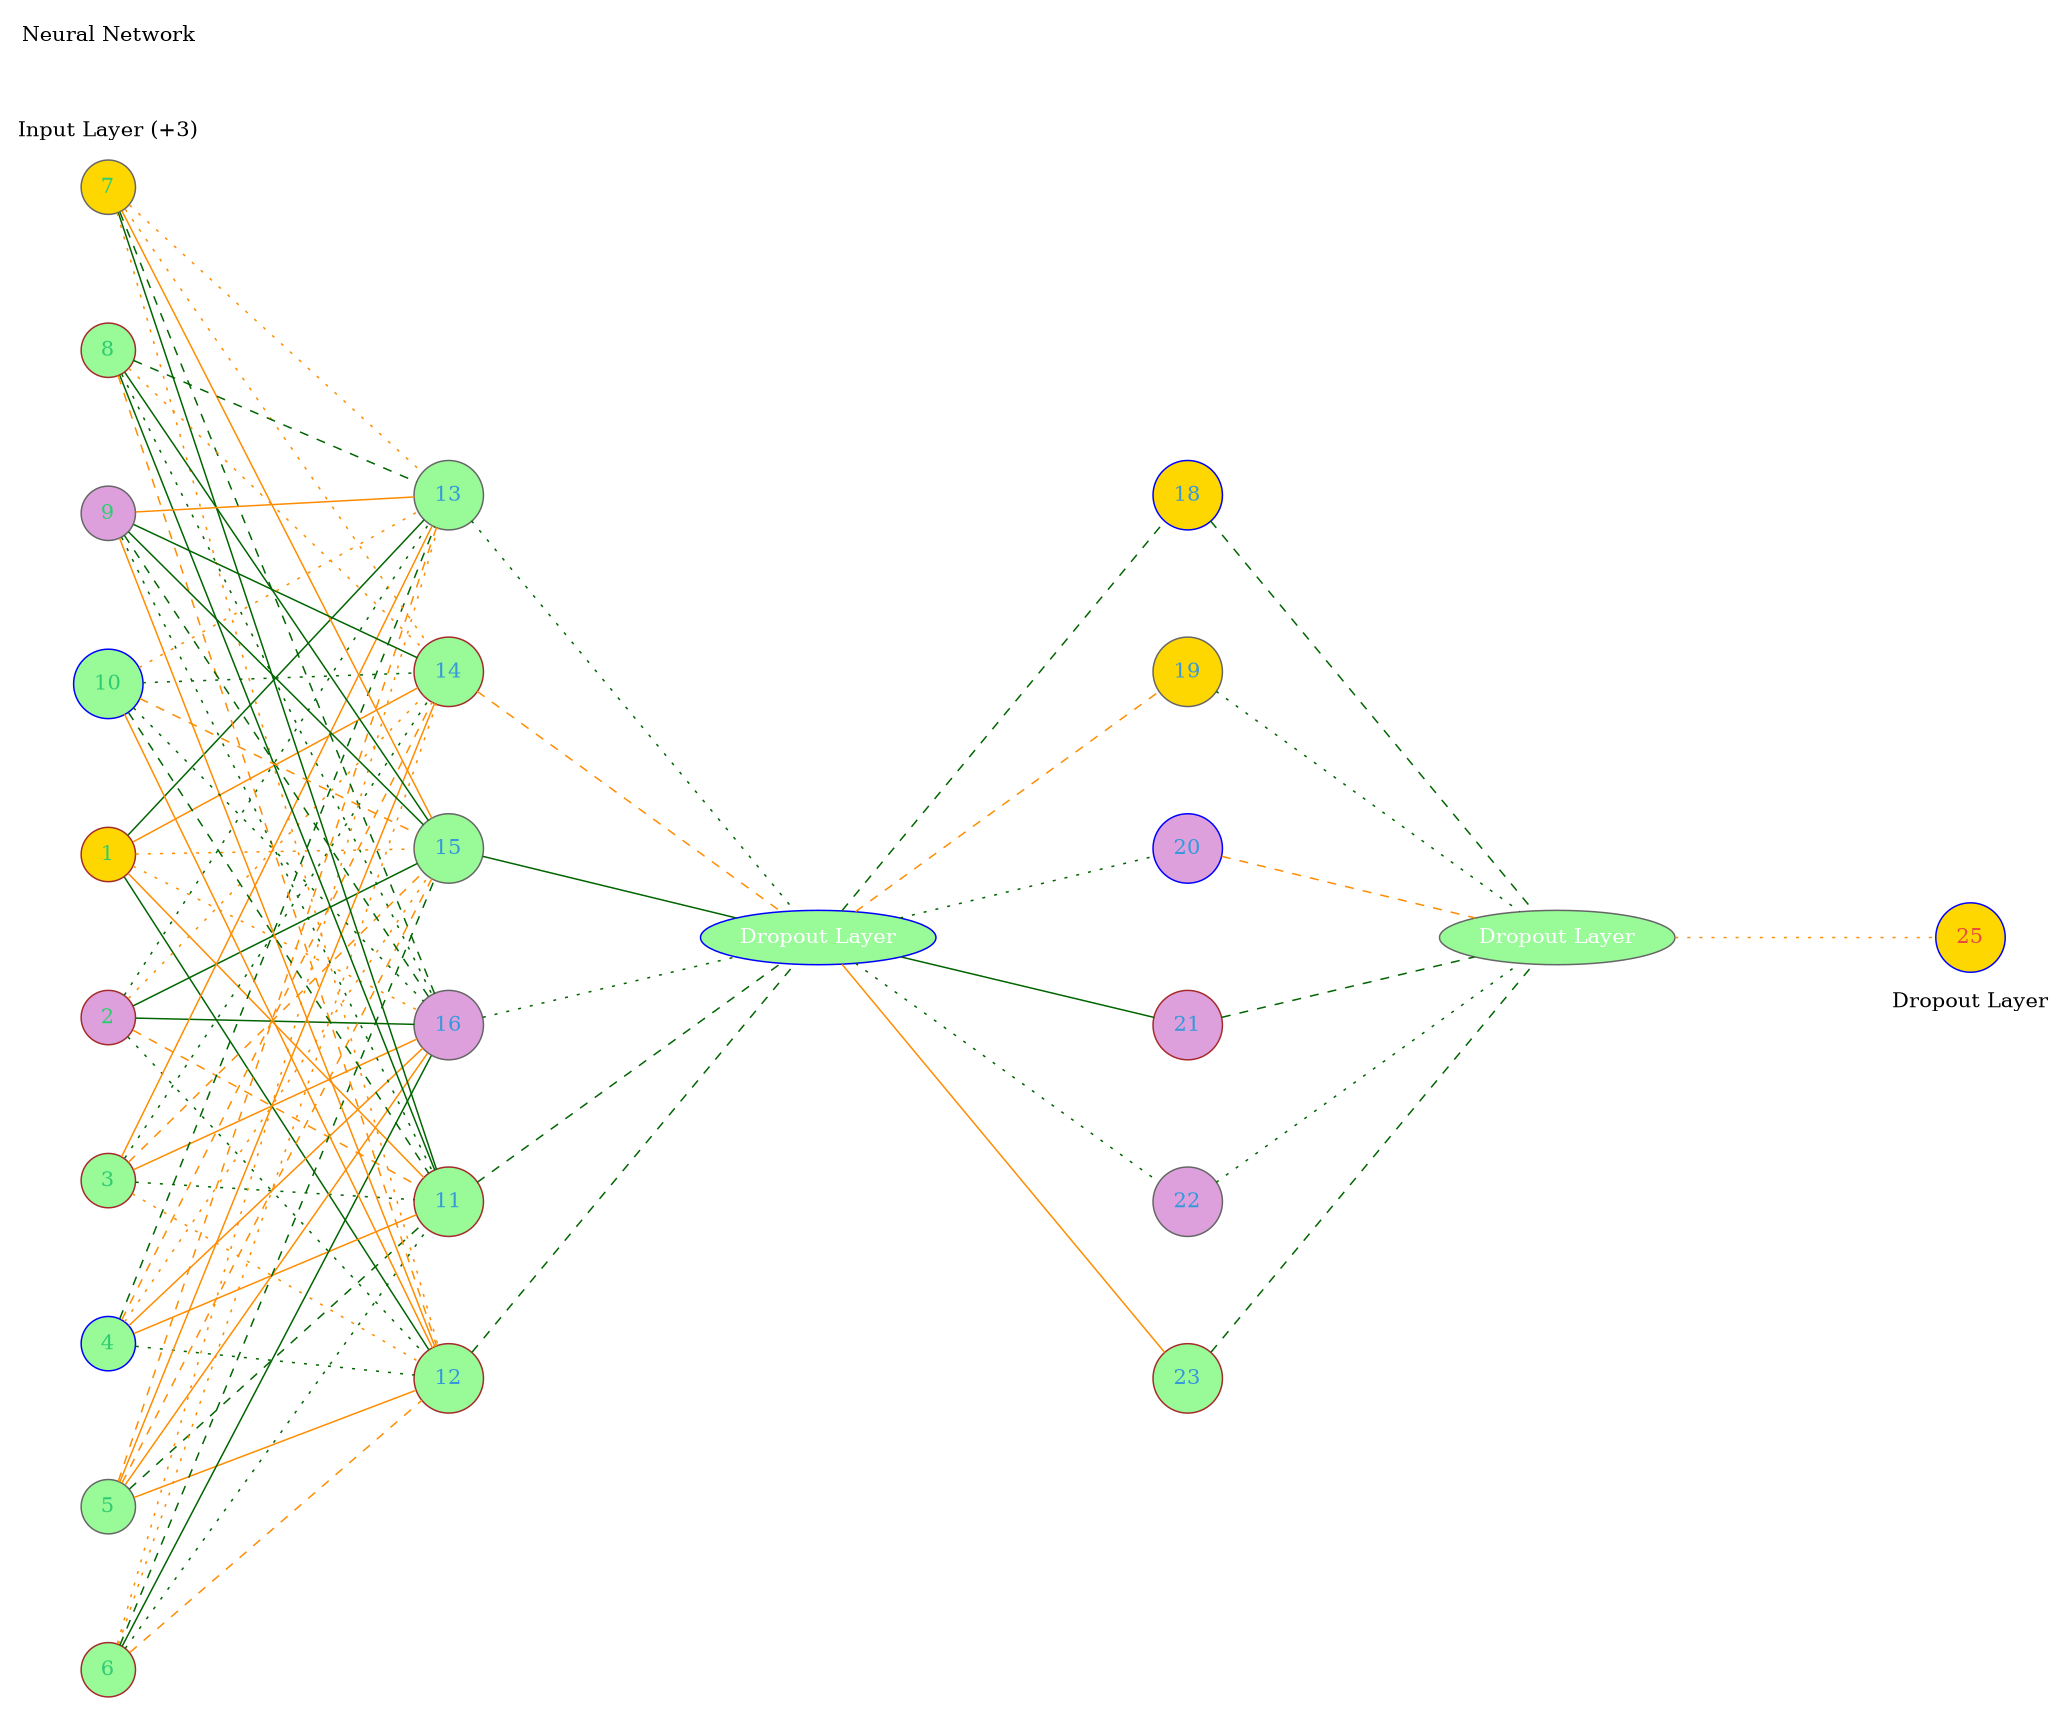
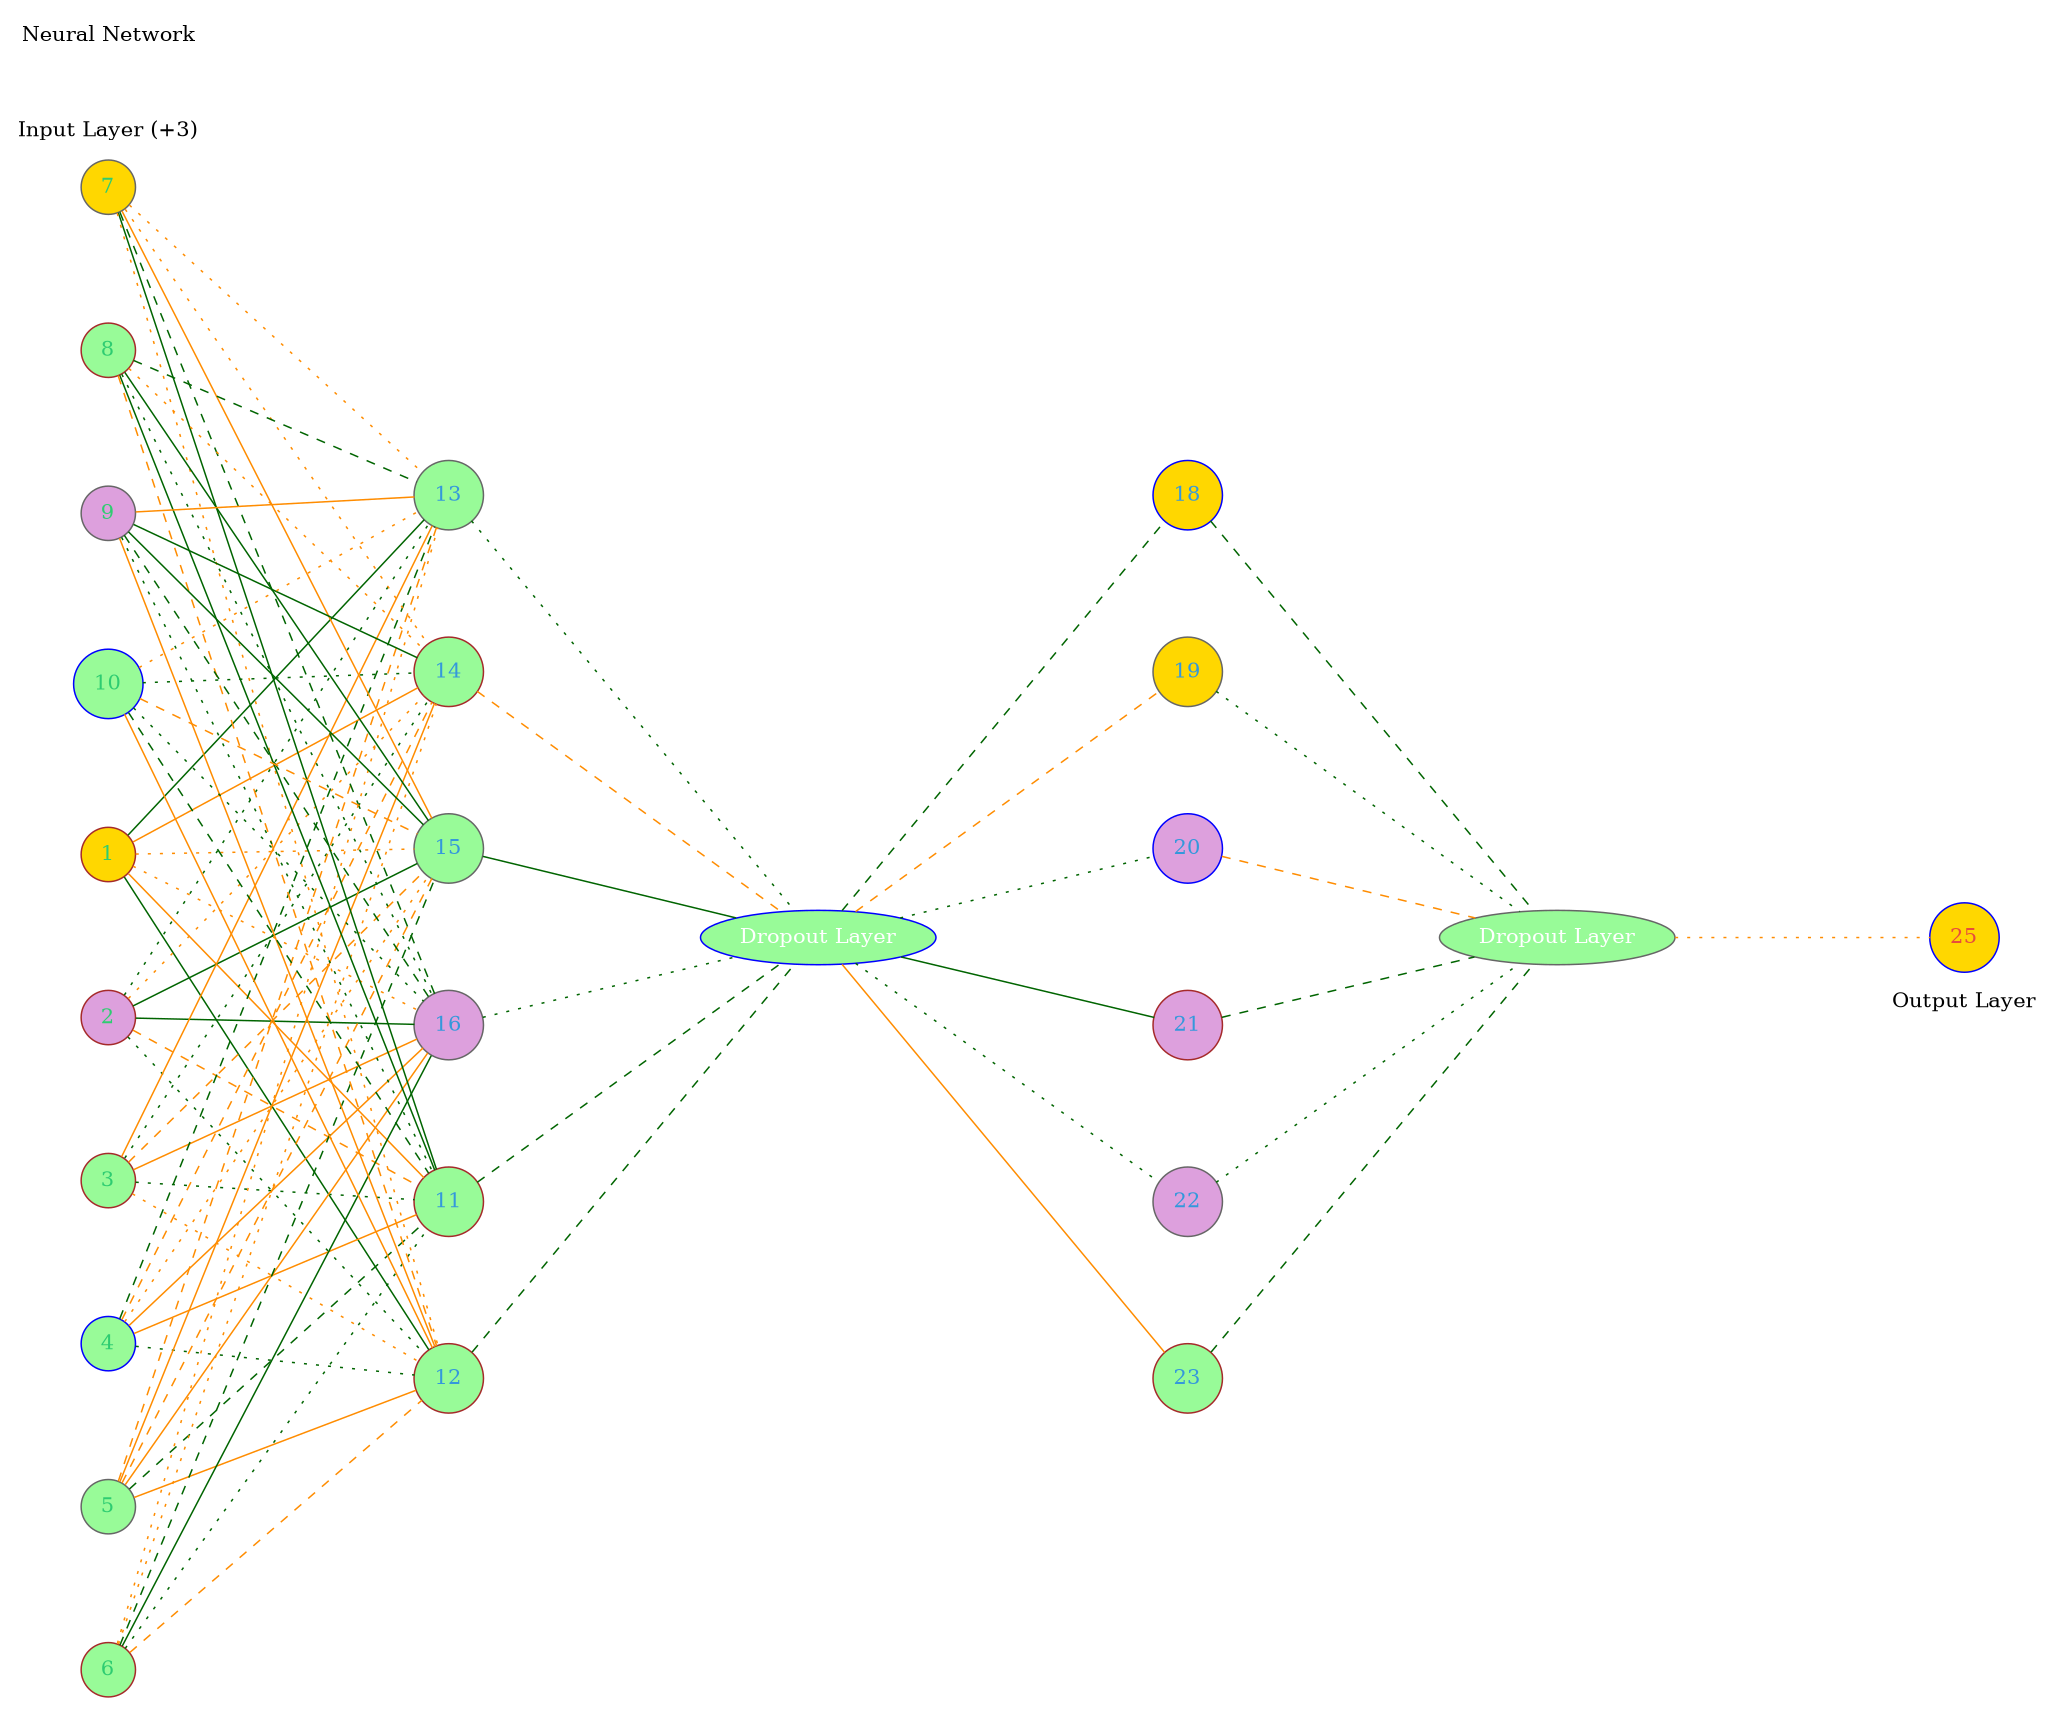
  digraph {
    arrowShape=none
    nodesep=1
    ranksep=2
    splines=false
    rankdir=LR
    node [color=brown fontcolor="#3498db" shape=circle style=filled fillcolor=palegreen]
    edge [arrowhead=none color=darkgreen style=dotted]
    1 [fontcolor="#2ecc71" fillcolor=gold]
    2 [fontcolor="#2ecc71" fillcolor=plum]
    3 [fontcolor="#2ecc71"]
    4 [color=blue fontcolor="#2ecc71"]
    5 [color=gray40 fontcolor="#2ecc71"]
    6 [fontcolor="#2ecc71"]
    7 [color=gray40 fontcolor="#2ecc71" fillcolor=gold]
    8 [fontcolor="#2ecc71"]
    9 [color=gray40 fontcolor="#2ecc71" fillcolor=plum]
    10 [color=blue fontcolor="#2ecc71"]
    11
    12
    13 [color=gray40]
    14
    15 [color=gray40]
    16 [color=gray40 fillcolor=plum]
    n17 [fontcolor=white label="Dropout Layer" color=blue shape=""]
    18 [color=blue fillcolor=gold]
    19 [color=gray40 fillcolor=gold]
    20 [color=blue fillcolor=plum]
    21 [fillcolor=plum]
    22 [color=gray40 fillcolor=plum]
    23
    n24 [fontcolor=white label="Dropout Layer" color=gray40 shape=""]
    25 [color=blue fontcolor="#e74c3c" fillcolor=gold]
    subgraph cluster_1 {
      color=white
      label="Neural Network\n\n\n\nInput Layer (+3)"
      rank=same
      1
      2
      3
      4
      5
      6
      7
      8
      9
      10
    }
    subgraph cluster_2 {
      color=white
      labeljust=right
      labelloc=b
      rank=same
      11
      12
      13
      14
      15
      16
    }
    subgraph cluster_3 {
      color=white
      n17
    }
    subgraph cluster_4 {
      color=white
      labeljust=right
      labelloc=b
      rank=same
      18
      19
      20
      21
      22
      23
    }
    subgraph cluster_5 {
      color=white
      n24
    }
    subgraph cluster_6 {
      color=white
-     label="Dropout Layer"
+     label="Output Layer"
      labeljust=1
      labelloc=bottom
      rank=same
      25
    }
    1 -> 11 [color=darkorange style=solid]
    1 -> 12 [style=solid]
    1 -> 13 [style=solid]
    1 -> 14 [color=darkorange style=solid]
    1 -> 15 [color=darkorange]
    1 -> 16 [color=darkorange]
    2 -> 11 [color=darkorange style=dashed]
    2 -> 12
    2 -> 13
    2 -> 14 [color=darkorange]
    2 -> 15 [style=solid]
    2 -> 16 [style=solid]
    3 -> 11
    3 -> 12 [color=darkorange]
    3 -> 13 [color=darkorange style=solid]
    3 -> 14
    3 -> 15 [color=darkorange style=dashed]
    3 -> 16 [color=darkorange style=solid]
    4 -> 11 [color=darkorange style=solid]
    4 -> 12
    4 -> 13 [style=dashed]
    4 -> 14 [color=darkorange style=dashed]
    4 -> 15 [color=darkorange]
    4 -> 16 [color=darkorange style=solid]
    5 -> 11 [style=dashed]
    5 -> 12 [color=darkorange style=solid]
    5 -> 13 [color=darkorange style=dashed]
    5 -> 14 [color=darkorange style=solid]
    5 -> 15 [color=darkorange style=dashed]
    5 -> 16 [color=darkorange style=solid]
    6 -> 11
    6 -> 12 [color=darkorange style=dashed]
    6 -> 13 [color=darkorange]
    6 -> 14 [color=darkorange]
    6 -> 15 [style=dashed]
    6 -> 16 [style=solid]
    7 -> 11 [style=solid]
    7 -> 12 [color=darkorange]
    7 -> 13 [color=darkorange]
    7 -> 14 [color=darkorange]
    7 -> 15 [color=darkorange style=solid]
    7 -> 16 [style=dashed]
    8 -> 11 [style=solid]
    8 -> 12 [color=darkorange style=dashed]
    8 -> 13 [style=dashed]
    8 -> 14 [color=darkorange]
    8 -> 15 [style=solid]
    8 -> 16
    9 -> 11
    9 -> 12 [color=darkorange style=solid]
    9 -> 13 [color=darkorange style=solid]
    9 -> 14 [style=solid]
    9 -> 15 [style=solid]
    9 -> 16 [style=dashed]
    10 -> 11 [style=dashed]
    10 -> 12 [color=darkorange style=solid]
    10 -> 13 [color=darkorange]
    10 -> 14
    10 -> 15 [color=darkorange style=dashed]
    10 -> 16
    11 -> n17 [style=dashed]
    12 -> n17 [style=dashed]
    13 -> n17
    14 -> n17 [color=darkorange style=dashed]
    15 -> n17 [style=solid]
    16 -> n17
    n17 -> 18 [style=dashed]
    n17 -> 19 [color=darkorange style=dashed]
    n17 -> 20
    n17 -> 21 [style=solid]
    n17 -> 22
    n17 -> 23 [color=darkorange style=solid]
    18 -> n24 [style=dashed]
    19 -> n24
    20 -> n24 [color=darkorange style=dashed]
    21 -> n24 [style=dashed]
    22 -> n24
    23 -> n24 [style=dashed]
    n24 -> 25 [color=darkorange]
  }
